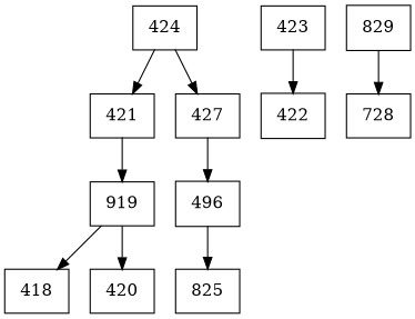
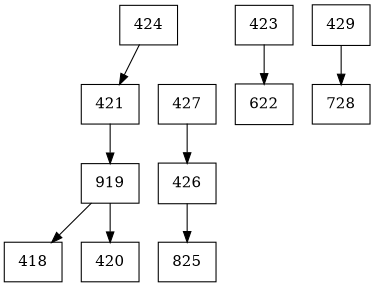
  digraph {
    concentrate=true
    rankdir=UD
    node [shape=record]
    n1 [label=424]
    n2 [label=421]
    n3 [label=427]
    n4 [label=919]
-   n5 [label=496]
+   n5 [label=426]
    n6 [label=418]
    n7 [label=420]
    n8 [label=423]
-   n9 [label=422]
+   n9 [label=622]
    n10 [label=825]
-   n11 [label=829]
+   n11 [label=429]
    n12 [label=728]
    n1 -> n2
-   n1 -> n3
    n2 -> n4
    n3 -> n5
    n4 -> n6
    n4 -> n7
    n5 -> n10
    n8 -> n9
    n11 -> n12
  }
